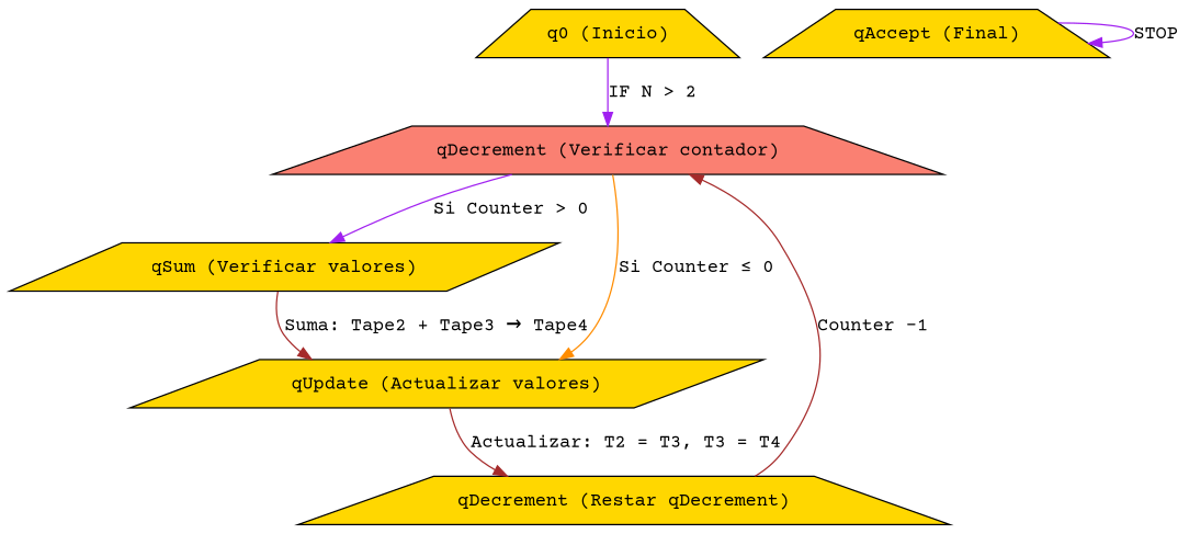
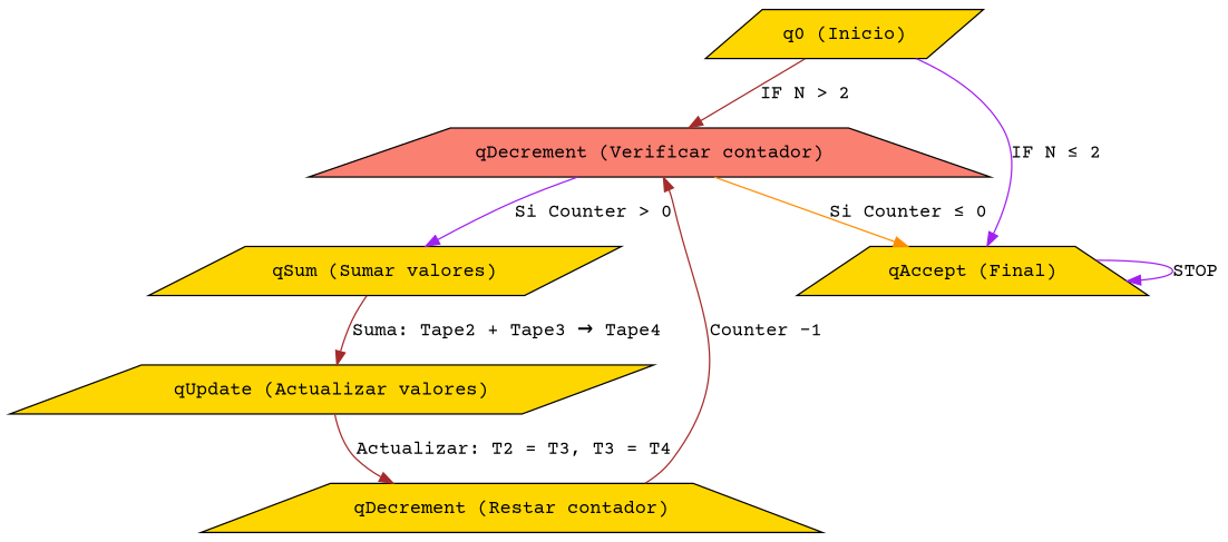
  digraph {
    fontname="Courier Prime"
    rankdir=TB
    node [fillcolor=gold fontname="Courier Prime" shape=parallelogram style=filled]
    edge [color=purple fontname="Courier Prime"]
-   n1 [label="q0 (Inicio)" shape=trapezium]
+   n1 [label="q0 (Inicio)"]
    n2 [fillcolor=salmon label="qDecrement (Verificar contador)" shape=trapezium]
    n3 [label="qAccept (Final)" shape=trapezium]
-   n4 [label="qSum (Verificar valores)"]
+   n4 [label="qSum (Sumar valores)"]
    n5 [label="qUpdate (Actualizar valores)"]
-   n6 [label="qDecrement (Restar qDecrement)" shape=trapezium]
-   n1 -> n2 [label="IF N > 2"]
-   n2 -> n5 [color=darkorange label="Si Counter ≤ 0"]
+   n6 [label="qDecrement (Restar contador)" shape=trapezium]
+   n1 -> n2 [color=brown label="IF N > 2"]
+   n1 -> n3 [label="IF N ≤ 2"]
+   n2 -> n3 [color=darkorange label="Si Counter ≤ 0"]
    n2 -> n4 [label="Si Counter > 0"]
    n3 -> n3 [label=STOP]
    n4 -> n5 [color=brown label="Suma: Tape2 + Tape3 → Tape4"]
    n5 -> n6 [color=brown label="Actualizar: T2 = T3, T3 = T4"]
    n6 -> n2 [color=brown label="Counter -1"]
  }
